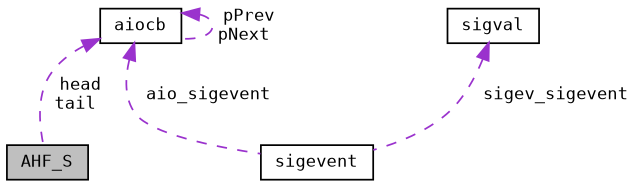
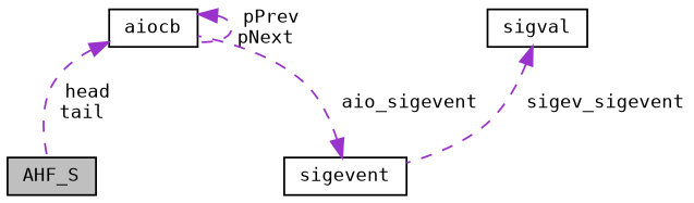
  digraph {
    fontname="DejaVu Sans Mono"
    node [color=black fillcolor=white fontname="DejaVu Sans Mono" fontsize=10 shape=record style=filled]
    edge [color=darkorchid3 dir=back fontname="DejaVu Sans Mono" fontsize=10 labelfontname=Helvetica labelfontsize=10 style=dashed]
    n1 [fillcolor=grey75 fontcolor=black height=0.2 label=AHF_S width=0.4]
    n2 [height=0.2 label=aiocb width=0.4]
    n3 [height=0.2 label=sigevent width=0.4]
    n4 [height=0.2 label=sigval width=0.4]
    n2 -> n1 [label=" head\ntail"]
    n2 -> n2 [label=" pPrev\npNext"]
-   n2 -> n3 [label=" aio_sigevent"]
+   n3 -> n2 [label=" aio_sigevent"]
    n4 -> n3 [label=" sigev_sigevent"]
  }
